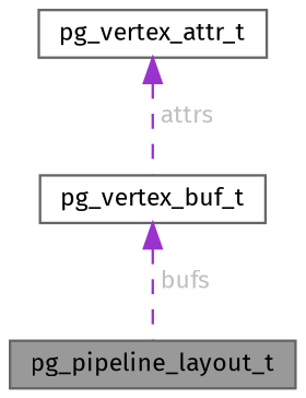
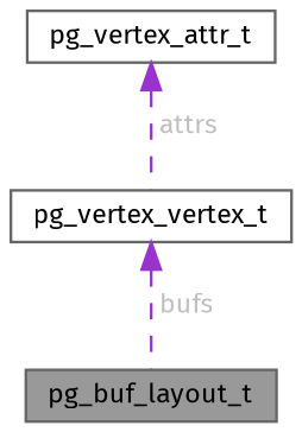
  digraph {
    fontname="Fira Sans"
    node [color=gray40 fillcolor=white fontname="Fira Sans" fontsize=10 shape=box style=filled]
    edge [color=darkorchid3 dir=back fontcolor=grey fontname="Fira Sans" fontsize=10 labelfontname=Helvetica labelfontsize=10 style=dashed]
-   n1 [fillcolor=grey60 fontcolor=black height=0.2 label=pg_pipeline_layout_t width=0.4]
-   n2 [height=0.2 label=pg_vertex_buf_t width=0.4]
+   n1 [fillcolor=grey60 fontcolor=black height=0.2 label=pg_buf_layout_t width=0.4]
+   n2 [height=0.2 label=pg_vertex_vertex_t width=0.4]
    n3 [height=0.2 label=pg_vertex_attr_t width=0.4]
    n2 -> n1 [label=" bufs"]
    n3 -> n2 [label=" attrs"]
  }
